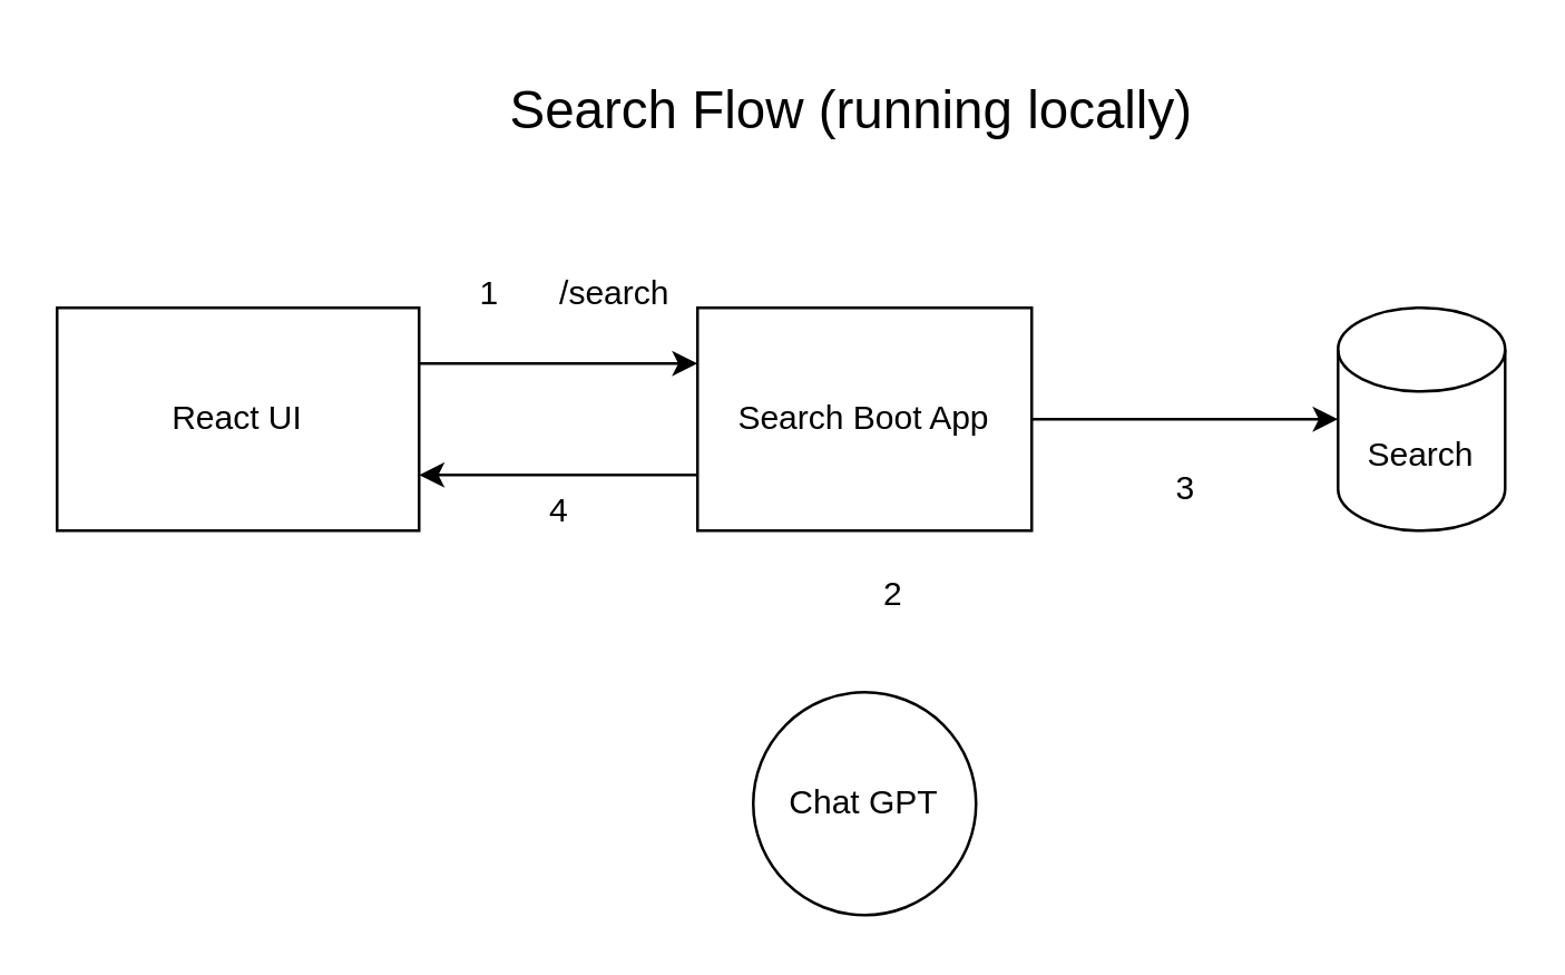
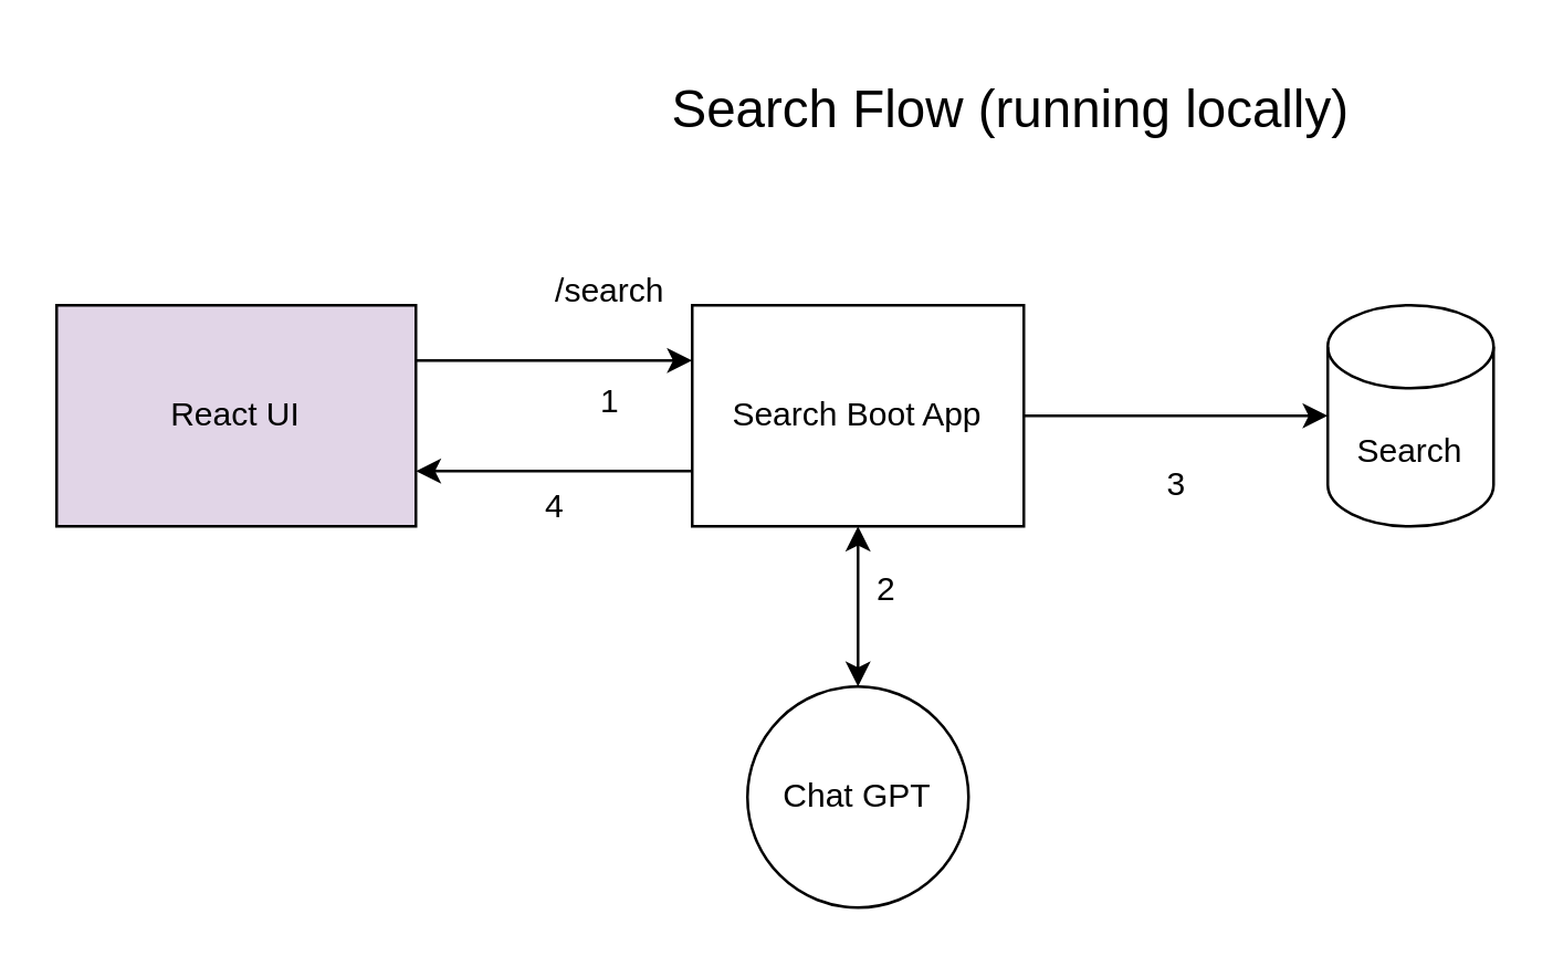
  <mxCell id="0" />
  <mxCell id="1" parent="0" />
  <mxCell id="2" style="edgeStyle=orthogonalEdgeStyle;rounded=0;orthogonalLoop=1;jettySize=auto;html=1;exitX=1;exitY=0.25;exitDx=0;exitDy=0;entryX=0;entryY=0.25;entryDx=0;entryDy=0;" edge="1" parent="1" source="3" target="7"><mxGeometry relative="1" as="geometry" /></mxCell>
- <mxCell id="3" value="React UI" style="rounded=0;whiteSpace=wrap;html=1;" vertex="1" parent="1"><mxGeometry x="20" y="110" width="130" height="80" as="geometry" /></mxCell>
- <mxCell id="4" value="Search Flow (running locally)" style="text;html=1;align=center;verticalAlign=middle;resizable=0;points=[];autosize=1;strokeColor=none;fillColor=none;fontSize=19;" vertex="1" parent="1"><mxGeometry x="170" y="20" width="270" height="40" as="geometry" /></mxCell>
+ <mxCell id="3" value="React UI" style="rounded=0;whiteSpace=wrap;html=1;fillColor=#e1d5e7;" vertex="1" parent="1"><mxGeometry x="20" y="110" width="130" height="80" as="geometry" /></mxCell>
+ <mxCell id="4" value="Search Flow (running locally)" style="text;html=1;align=center;verticalAlign=middle;resizable=0;points=[];autosize=1;strokeColor=none;fillColor=none;fontSize=19;" vertex="1" parent="1"><mxGeometry x="230" y="20" width="270" height="40" as="geometry" /></mxCell>
  <mxCell id="5" value="/search" style="text;html=1;align=center;verticalAlign=middle;resizable=0;points=[];autosize=1;strokeColor=none;fillColor=none;" vertex="1" parent="1"><mxGeometry x="190" y="90" width="60" height="30" as="geometry" /></mxCell>
  <mxCell id="6" style="edgeStyle=orthogonalEdgeStyle;rounded=0;orthogonalLoop=1;jettySize=auto;html=1;exitX=0;exitY=0.75;exitDx=0;exitDy=0;entryX=1;entryY=0.75;entryDx=0;entryDy=0;" edge="1" parent="1" source="7" target="3"><mxGeometry relative="1" as="geometry" /></mxCell>
  <mxCell id="7" value="Search Boot App" style="rounded=0;whiteSpace=wrap;html=1;" vertex="1" parent="1"><mxGeometry x="250" y="110" width="120" height="80" as="geometry" /></mxCell>
  <mxCell id="8" value="Chat GPT" style="ellipse;whiteSpace=wrap;html=1;rounded=0;" vertex="1" parent="1"><mxGeometry x="270" y="248" width="80" height="80" as="geometry" /></mxCell>
- <mxCell id="10" value="1" style="text;html=1;align=center;verticalAlign=middle;resizable=0;points=[];autosize=1;strokeColor=none;fillColor=none;" vertex="1" parent="1"><mxGeometry x="160" y="90" width="30" height="30" as="geometry" /></mxCell>
+ <mxCell id="9" value="" style="endArrow=classic;startArrow=classic;html=1;rounded=0;exitX=0.5;exitY=0;exitDx=0;exitDy=0;entryX=0.5;entryY=1;entryDx=0;entryDy=0;" edge="1" parent="1" source="8" target="7"><mxGeometry width="50" height="50" relative="1" as="geometry"><mxPoint x="400" y="280" as="sourcePoint" /><mxPoint x="450" y="230" as="targetPoint" /><Array as="points" /></mxGeometry></mxCell>
+ <mxCell id="10" value="1" style="text;html=1;align=center;verticalAlign=middle;resizable=0;points=[];autosize=1;strokeColor=none;fillColor=none;" vertex="1" parent="1"><mxGeometry x="205" y="130" width="30" height="30" as="geometry" /></mxCell>
  <mxCell id="11" value="2" style="text;html=1;align=center;verticalAlign=middle;resizable=0;points=[];autosize=1;strokeColor=none;fillColor=none;" vertex="1" parent="1"><mxGeometry x="305" y="198" width="30" height="30" as="geometry" /></mxCell>
  <mxCell id="12" value="Search" style="shape=cylinder3;whiteSpace=wrap;html=1;boundedLbl=1;backgroundOutline=1;size=15;" vertex="1" parent="1"><mxGeometry x="480" y="110" width="60" height="80" as="geometry" /></mxCell>
  <mxCell id="13" style="edgeStyle=orthogonalEdgeStyle;rounded=0;orthogonalLoop=1;jettySize=auto;html=1;exitX=1;exitY=0.5;exitDx=0;exitDy=0;entryX=0;entryY=0.5;entryDx=0;entryDy=0;entryPerimeter=0;" edge="1" parent="1" source="7" target="12"><mxGeometry relative="1" as="geometry" /></mxCell>
  <mxCell id="14" value="3" style="text;html=1;align=center;verticalAlign=middle;resizable=0;points=[];autosize=1;strokeColor=none;fillColor=none;" vertex="1" parent="1"><mxGeometry x="410" y="160" width="30" height="30" as="geometry" /></mxCell>
  <mxCell id="15" value="4" style="text;html=1;align=center;verticalAlign=middle;resizable=0;points=[];autosize=1;strokeColor=none;fillColor=none;" vertex="1" parent="1"><mxGeometry x="185" y="168" width="30" height="30" as="geometry" /></mxCell>
